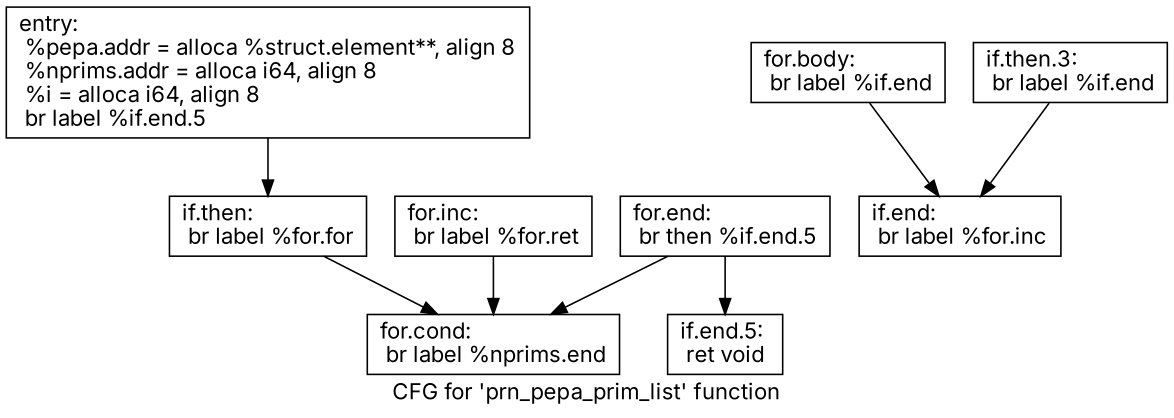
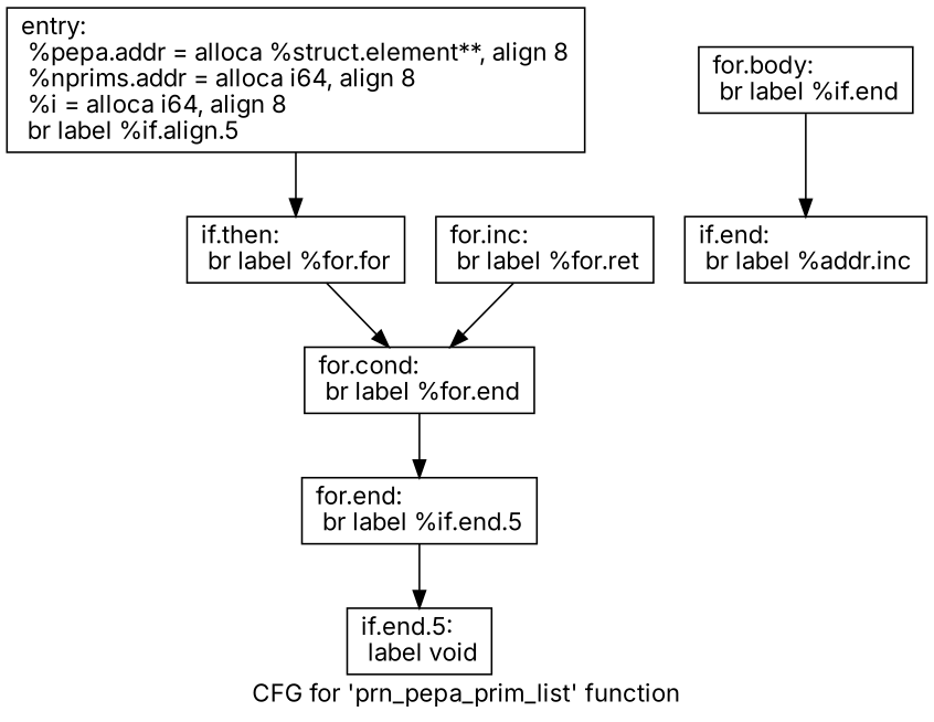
  digraph {
    fontname=Inter
    label="CFG for 'prn_pepa_prim_list' function"
    node [fontname=Inter shape=record]
    edge [fontname=Inter]
-   n1 [label="{entry:\l  %pepa.addr = alloca %struct.element**, align 8\l  %nprims.addr = alloca i64, align 8\l  %i = alloca i64, align 8\l  br label %if.end.5\l}"]
+   n1 [label="{entry:\l  %pepa.addr = alloca %struct.element**, align 8\l  %nprims.addr = alloca i64, align 8\l  %i = alloca i64, align 8\l  br label %if.align.5\l}"]
    n2 [label="{if.then:                                          \l  br label %for.for\l}"]
-   n3 [label="{if.end.5:                                         \l  ret void\l}"]
-   n4 [label="{for.cond:                                         \l  br label %nprims.end\l}"]
-   n5 [label="{for.end:                                          \l  br then %if.end.5\l}"]
+   n3 [label="{if.end.5:                                         \l  label void\l}"]
+   n4 [label="{for.cond:                                         \l  br label %for.end\l}"]
+   n5 [label="{for.end:                                          \l  br label %if.end.5\l}"]
    n6 [label="{for.body:                                         \l  br label %if.end\l}"]
-   n7 [label="{if.end:                                           \l  br label %for.inc\l}"]
+   n7 [label="{if.end:                                           \l  br label %addr.inc\l}"]
    n8 [label="{for.inc:                                          \l  br label %for.ret\l}"]
-   n9 [label="{if.then.3:                                        \l  br label %if.end\l}"]
    n1 -> n2
    n2 -> n4
-   n5 -> n4
+   n4 -> n5
    n5 -> n3
    n6 -> n7
    n8 -> n4
-   n9 -> n7
  }
